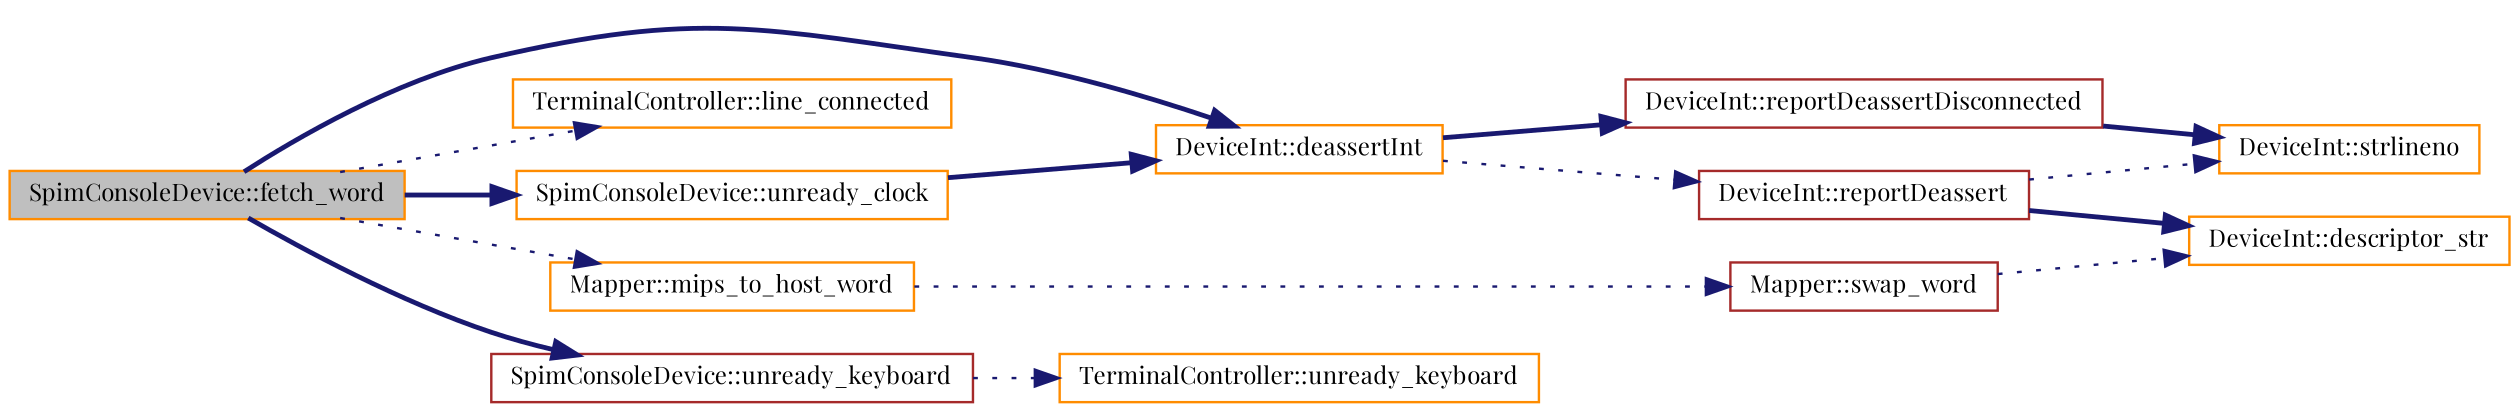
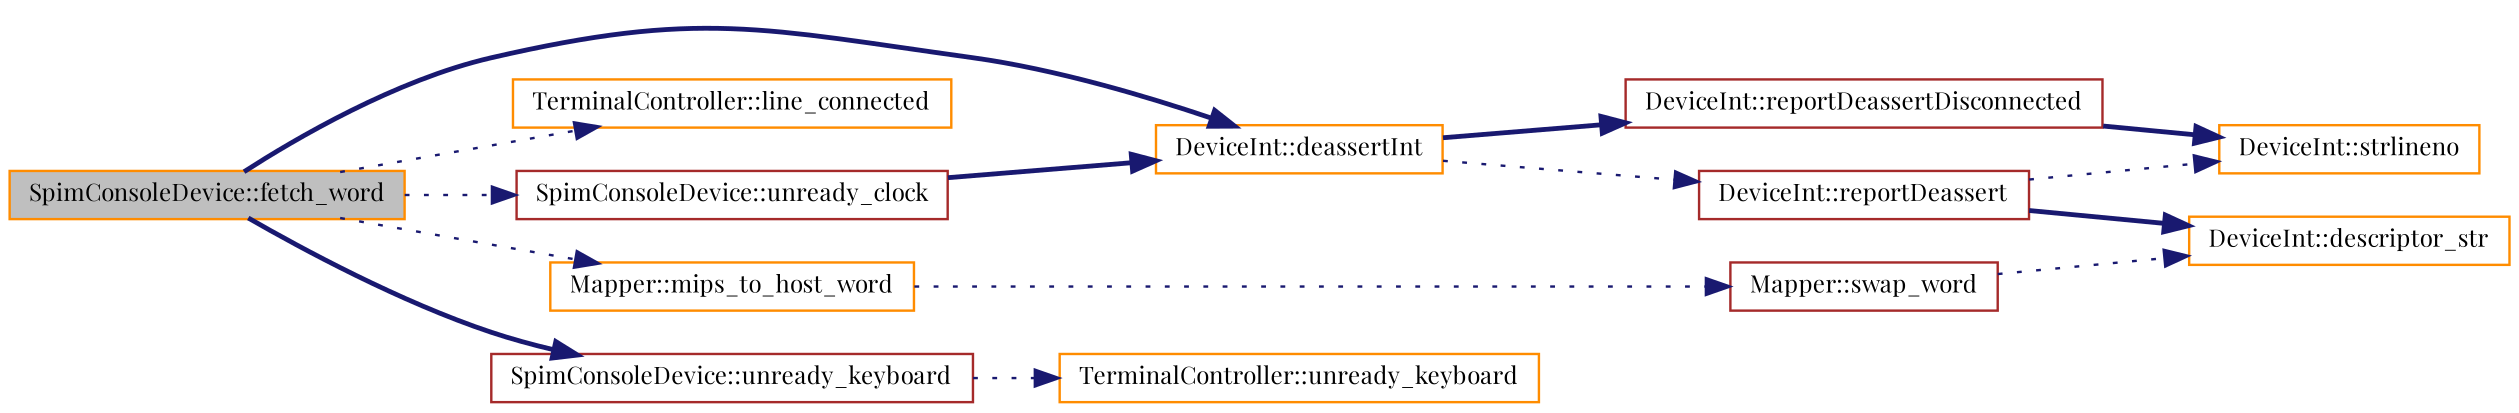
  digraph {
    fontname="Playfair Display"
    rankdir=LR
    node [color=darkorange fillcolor=white fontname="Playfair Display" fontsize=10 shape=record style=filled]
    edge [color=midnightblue fontname="Playfair Display" fontsize=10 labelfontname=FreeSans labelfontsize=10 style=dotted]
    n1 [fillcolor=grey75 fontcolor=black height=0.2 label="SpimConsoleDevice::fetch_word" width=0.4]
    n2 [height=0.2 label="DeviceInt::deassertInt" width=0.4]
    n3 [height=0.2 label="TerminalController::line_connected" width=0.4]
    n4 [height=0.2 label="Mapper::mips_to_host_word" width=0.4]
-   n5 [height=0.2 label="SpimConsoleDevice::unready_clock" width=0.4]
+   n5 [color=brown height=0.2 label="SpimConsoleDevice::unready_clock" width=0.4]
    n6 [color=brown height=0.2 label="SpimConsoleDevice::unready_keyboard" width=0.4]
    n7 [color=brown height=0.2 label="DeviceInt::reportDeassert" width=0.4]
    n8 [color=brown height=0.2 label="DeviceInt::reportDeassertDisconnected" width=0.4]
    n9 [color=brown height=0.2 label="Mapper::swap_word" width=0.4]
    n10 [height=0.2 label="TerminalController::unready_keyboard" width=0.4]
    n11 [height=0.2 label="DeviceInt::descriptor_str" width=0.4]
    n12 [height=0.2 label="DeviceInt::strlineno" width=0.4]
    n1 -> n2 [style=bold]
    n1 -> n3
    n1 -> n4
-   n1 -> n5 [style=bold]
+   n1 -> n5
    n1 -> n6 [style=bold]
    n2 -> n7
    n2 -> n8 [style=bold]
    n4 -> n9
    n5 -> n2 [style=bold]
    n6 -> n10
    n7 -> n11 [style=bold]
    n7 -> n12
    n8 -> n12 [style=bold]
    n9 -> n11
  }
